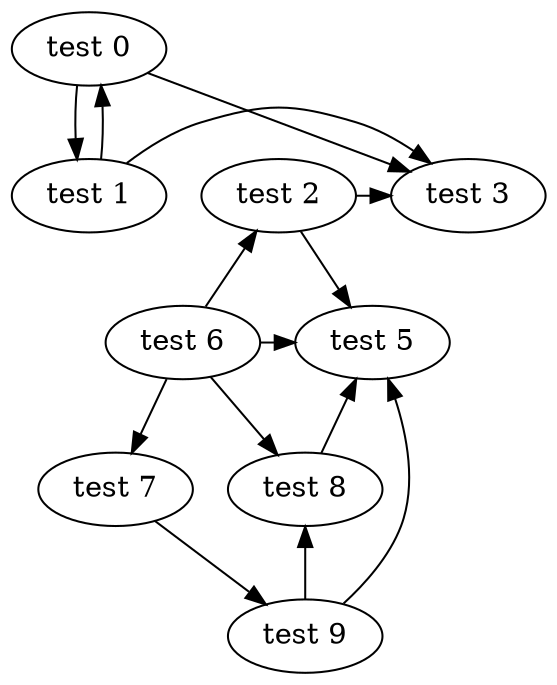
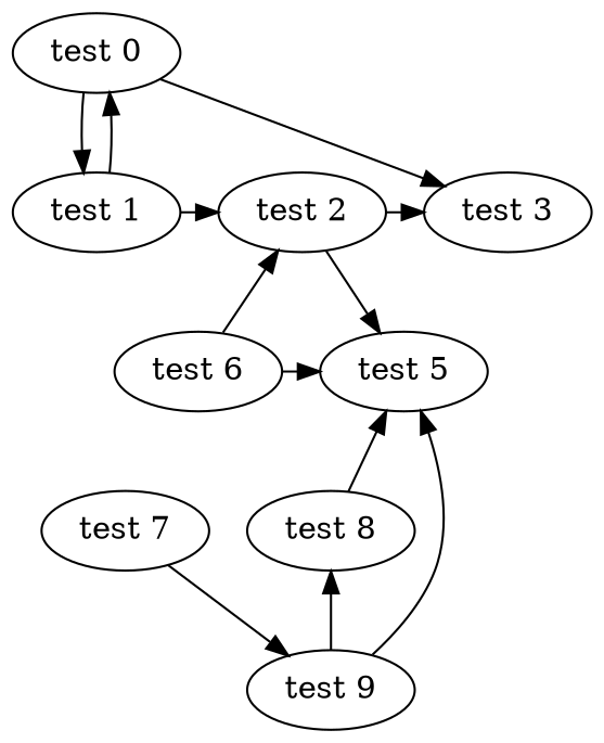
  digraph {
    n1 [label="test 0"]
    n2 [label="test 1"]
    n3 [label="test 2"]
    n4 [label="test 3"]
    n5 [label="test 5"]
    n6 [label="test 6"]
    n7 [label="test 7"]
    n8 [label="test 8"]
    n9 [label="test 9"]
    subgraph sub_1 {
      rank=same
      n1
    }
    subgraph sub_2 {
      rank=same
      n2
      n3
      n4
    }
    subgraph sub_3 {
      rank=same
      n5
      n6
    }
    subgraph sub_4 {
      rank=same
      n7
      n8
    }
    subgraph sub_5 {
      rank=same
      n9
    }
    n1 -> n2
    n1 -> n4
    n2 -> n1
-   n2 -> n4
+   n2 -> n3
    n3 -> n4
    n3 -> n5
    n6 -> n3
    n6 -> n5
-   n6 -> n7
-   n6 -> n8
    n7 -> n9
    n8 -> n5
    n9 -> n5
    n9 -> n8
  }
